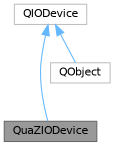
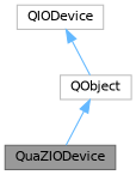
  digraph {
    node [color=grey75 fillcolor=white fontname=Helvetica fontsize=10 shape=box style=filled]
    edge [color=steelblue1 dir=back fontname=Helvetica fontsize=10 labelfontname=Helvetica labelfontsize=10 style=solid]
    n1 [color=gray40 fillcolor=grey60 fontcolor=black height=0.2 label=QuaZIODevice width=0.4]
    n2 [height=0.2 label=QIODevice width=0.4]
    n3 [height=0.2 label=QObject width=0.4]
-   n2 -> n1
+   n3 -> n1
    n2 -> n3
  }
